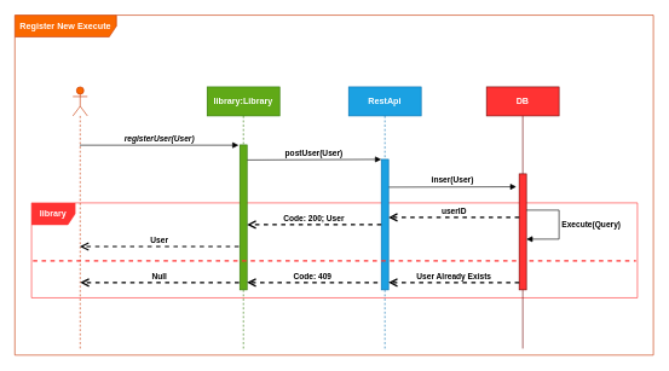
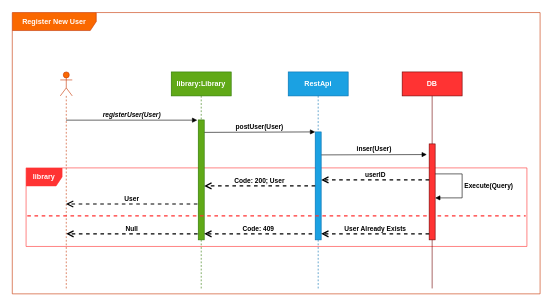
  <mxCell id="0" />
  <mxCell id="1" parent="0" />
- <mxCell id="2" value="&lt;b&gt;&lt;font color=&quot;#ffffff&quot;&gt;Register New Execute&lt;/font&gt;&lt;/b&gt;" style="shape=umlFrame;whiteSpace=wrap;html=1;width=140;height=30;fillColor=#fa6800;strokeColor=#C73500;fontColor=#000000;" parent="1" vertex="1"><mxGeometry y="20" width="880" height="469" as="geometry" x="20" /></mxCell>
+ <mxCell id="2" value="&lt;b&gt;&lt;font color=&quot;#ffffff&quot;&gt;Register New User&lt;/font&gt;&lt;/b&gt;" style="shape=umlFrame;whiteSpace=wrap;html=1;width=140;height=30;fillColor=#fa6800;strokeColor=#C73500;fontColor=#000000;" parent="1" vertex="1"><mxGeometry y="20" width="880" height="469" as="geometry" x="20" /></mxCell>
  <mxCell id="3" value="&lt;b&gt;library&lt;/b&gt;" style="shape=umlFrame;whiteSpace=wrap;html=1;fontColor=#ffffff;fillColor=#FF3333;strokeColor=#FF3333;" parent="1" vertex="1"><mxGeometry x="43" y="279" width="835" height="131" as="geometry" /></mxCell>
  <mxCell id="4" value="&lt;b&gt;RestApi&lt;/b&gt;" style="shape=umlLifeline;perimeter=lifelinePerimeter;whiteSpace=wrap;html=1;container=1;collapsible=0;recursiveResize=0;outlineConnect=0;fillColor=#1ba1e2;fontColor=#ffffff;strokeColor=#006EAF;" parent="1" vertex="1"><mxGeometry x="480" y="119" width="100" height="361" as="geometry" /></mxCell>
  <mxCell id="5" value="" style="html=1;points=[];perimeter=orthogonalPerimeter;fillColor=#1ba1e2;fontColor=#ffffff;strokeColor=#006EAF;" parent="4" vertex="1"><mxGeometry x="45" y="100" width="10" height="180" as="geometry" /></mxCell>
  <mxCell id="6" value="&lt;b&gt;DB&lt;/b&gt;" style="shape=umlLifeline;perimeter=lifelinePerimeter;whiteSpace=wrap;html=1;container=1;collapsible=0;recursiveResize=0;outlineConnect=0;lifelineDashed=0;fillColor=#FF3333;fontColor=#ffffff;strokeColor=#6F0000;" parent="1" vertex="1"><mxGeometry x="670" y="119" width="100" height="361" as="geometry" /></mxCell>
  <mxCell id="7" value="" style="html=1;points=[];perimeter=orthogonalPerimeter;fillColor=#FF3333;fontColor=#ffffff;strokeColor=#6F0000;" parent="6" vertex="1"><mxGeometry x="45" y="120" width="10" height="160" as="geometry" /></mxCell>
  <mxCell id="8" value="&lt;span style=&quot;background-color: rgb(255 , 255 , 255)&quot;&gt;&lt;font color=&quot;#000000&quot;&gt;&lt;b&gt;Execute(Query)&lt;/b&gt;&lt;/font&gt;&lt;/span&gt;" style="edgeStyle=orthogonalEdgeStyle;html=1;align=left;spacingLeft=2;endArrow=block;rounded=0;strokeColor=#000000;" parent="6" edge="1"><mxGeometry relative="1" as="geometry"><mxPoint x="55" y="170.02" as="sourcePoint" /><Array as="points"><mxPoint x="100" y="170.02" /><mxPoint x="100" y="210.02" /></Array><mxPoint x="55" y="210.02" as="targetPoint" /></mxGeometry></mxCell>
  <mxCell id="9" value="&lt;font color=&quot;#000000&quot;&gt;&lt;span style=&quot;background-color: rgb(255 , 255 , 255)&quot;&gt;&lt;b&gt;User Already Exists&lt;/b&gt;&lt;/span&gt;&lt;/font&gt;" style="html=1;verticalAlign=bottom;endArrow=open;dashed=1;endSize=8;strokeColor=#000000;strokeWidth=2;" parent="6" edge="1"><mxGeometry relative="1" as="geometry"><mxPoint x="-135" y="270" as="targetPoint" /><mxPoint x="45" y="270" as="sourcePoint" /><Array as="points"><mxPoint x="-110" y="270" /></Array></mxGeometry></mxCell>
  <mxCell id="10" value="&lt;b&gt;library:Library&lt;/b&gt;" style="shape=umlLifeline;perimeter=lifelinePerimeter;whiteSpace=wrap;html=1;container=1;collapsible=0;recursiveResize=0;outlineConnect=0;fillColor=#60a917;fontColor=#ffffff;strokeColor=#2D7600;" parent="1" vertex="1"><mxGeometry x="285" y="119" width="100" height="361" as="geometry" /></mxCell>
  <mxCell id="11" style="edgeStyle=none;html=1;" parent="10" source="12" target="10" edge="1"><mxGeometry relative="1" as="geometry" /></mxCell>
  <mxCell id="12" value="" style="html=1;points=[];perimeter=orthogonalPerimeter;fillColor=#60a917;fontColor=#ffffff;strokeColor=#2D7600;" parent="10" vertex="1"><mxGeometry x="45" y="80" width="10" height="200" as="geometry" /></mxCell>
  <mxCell id="13" value="" style="shape=umlLifeline;participant=umlActor;perimeter=lifelinePerimeter;whiteSpace=wrap;html=1;container=1;collapsible=0;recursiveResize=0;verticalAlign=top;spacingTop=36;outlineConnect=0;fillColor=#fa6800;fontColor=#000000;strokeColor=#C73500;" parent="1" vertex="1"><mxGeometry x="100" y="119" width="20" height="362" as="geometry" /></mxCell>
  <mxCell id="14" value="&lt;b style=&quot;background-color: rgb(255 , 255 , 255)&quot;&gt;&lt;font color=&quot;#000000&quot;&gt;User&lt;/font&gt;&lt;/b&gt;" style="html=1;verticalAlign=bottom;endArrow=open;dashed=1;endSize=8;exitX=-0.133;exitY=0.701;exitDx=0;exitDy=0;exitPerimeter=0;strokeColor=#000000;strokeWidth=2;" parent="1" source="12" target="13" edge="1"><mxGeometry relative="1" as="geometry"><mxPoint x="210" y="319" as="sourcePoint" /><mxPoint x="245" y="279" as="targetPoint" /></mxGeometry></mxCell>
  <mxCell id="15" value="&lt;span style=&quot;background-color: rgb(255 , 255 , 255)&quot;&gt;&lt;font color=&quot;#000000&quot;&gt;&lt;b&gt;postUser(User)&lt;/b&gt;&lt;/font&gt;&lt;/span&gt;" style="html=1;verticalAlign=bottom;endArrow=block;entryX=0;entryY=0;exitX=1.033;exitY=0.104;exitDx=0;exitDy=0;exitPerimeter=0;strokeColor=#000000;" parent="1" source="12" target="5" edge="1"><mxGeometry relative="1" as="geometry"><mxPoint x="350" y="219" as="sourcePoint" /></mxGeometry></mxCell>
  <mxCell id="16" value="&lt;span style=&quot;background-color: rgb(255 , 255 , 255)&quot;&gt;&lt;font color=&quot;#000000&quot;&gt;&lt;b&gt;Code: 200; User&lt;/b&gt;&lt;/font&gt;&lt;/span&gt;" style="html=1;verticalAlign=bottom;endArrow=open;dashed=1;endSize=8;strokeColor=#000000;strokeWidth=2;" parent="1" source="5" target="12" edge="1"><mxGeometry relative="1" as="geometry"><mxPoint x="360" y="304" as="targetPoint" /></mxGeometry></mxCell>
  <mxCell id="17" value="&lt;b style=&quot;background-color: rgb(255 , 255 , 255)&quot;&gt;&lt;font color=&quot;#000000&quot;&gt;inser(User)&lt;/font&gt;&lt;/b&gt;" style="html=1;verticalAlign=bottom;endArrow=block;entryX=-0.383;entryY=0.111;exitX=1.033;exitY=0.213;exitDx=0;exitDy=0;exitPerimeter=0;strokeColor=#000000;entryDx=0;entryDy=0;entryPerimeter=0;shadow=0;sketch=0;startFill=1;endFill=1;" parent="1" source="5" target="7" edge="1"><mxGeometry relative="1" as="geometry"><mxPoint x="540" y="239" as="sourcePoint" /></mxGeometry></mxCell>
  <mxCell id="18" value="&lt;font color=&quot;#000000&quot; style=&quot;background-color: rgb(255 , 255 , 255)&quot;&gt;&lt;b&gt;userID&lt;/b&gt;&lt;/font&gt;" style="html=1;verticalAlign=bottom;endArrow=open;dashed=1;endSize=8;strokeColor=#000000;strokeWidth=2;" parent="1" source="7" target="5" edge="1"><mxGeometry relative="1" as="geometry"><mxPoint x="550" y="296" as="targetPoint" /><Array as="points"><mxPoint x="560" y="299" /></Array></mxGeometry></mxCell>
  <mxCell id="19" value="&lt;font color=&quot;#000000&quot;&gt;&lt;b&gt;&lt;i style=&quot;background-color: rgb(255 , 255 , 255)&quot;&gt;registerUser(User)&lt;/i&gt;&lt;/b&gt;&lt;/font&gt;" style="html=1;verticalAlign=bottom;endArrow=block;entryX=-0.162;entryY=0.002;entryDx=0;entryDy=0;entryPerimeter=0;strokeColor=#000000;align=center;" parent="1" source="13" target="12" edge="1"><mxGeometry width="80" relative="1" as="geometry"><mxPoint x="110" y="199" as="sourcePoint" /><mxPoint x="310" y="199" as="targetPoint" /></mxGeometry></mxCell>
  <mxCell id="20" value="" style="endArrow=none;dashed=1;html=1;strokeWidth=2;labelBackgroundColor=#FFFFFF;fontColor=#FFFFFF;fillColor=#e51400;strokeColor=#FF3333;" parent="1" edge="1"><mxGeometry width="50" height="50" relative="1" as="geometry"><mxPoint x="45" y="359" as="sourcePoint" /><mxPoint x="876" y="359" as="targetPoint" /></mxGeometry></mxCell>
  <mxCell id="21" value="&lt;font color=&quot;#000000&quot;&gt;&lt;b style=&quot;background-color: rgb(255 , 255 , 255)&quot;&gt;Code: 409&lt;/b&gt;&lt;/font&gt;" style="html=1;verticalAlign=bottom;endArrow=open;dashed=1;endSize=8;strokeColor=#000000;strokeWidth=2;" parent="1" edge="1"><mxGeometry relative="1" as="geometry"><mxPoint x="340" y="389" as="targetPoint" /><mxPoint x="520" y="389" as="sourcePoint" /><Array as="points"><mxPoint x="365" y="389" /></Array></mxGeometry></mxCell>
  <mxCell id="22" value="&lt;b style=&quot;background-color: rgb(255 , 255 , 255)&quot;&gt;&lt;font color=&quot;#000000&quot;&gt;Null&lt;/font&gt;&lt;/b&gt;" style="html=1;verticalAlign=bottom;endArrow=open;dashed=1;endSize=8;exitX=-0.133;exitY=0.701;exitDx=0;exitDy=0;exitPerimeter=0;strokeColor=#000000;strokeWidth=2;" parent="1" edge="1"><mxGeometry relative="1" as="geometry"><mxPoint x="329" y="389" as="sourcePoint" /><mxPoint x="109.997" y="389" as="targetPoint" /></mxGeometry></mxCell>
